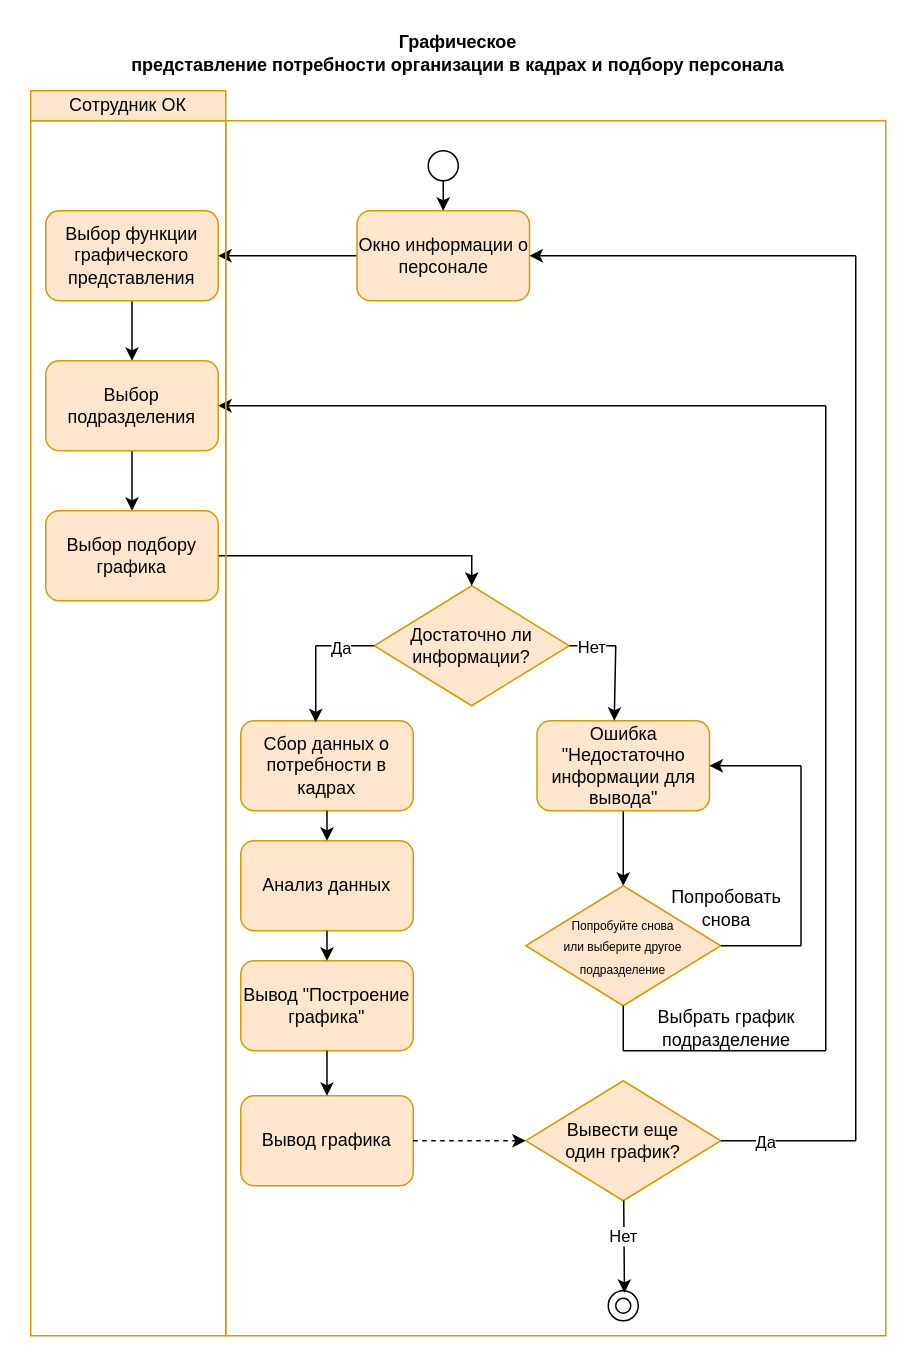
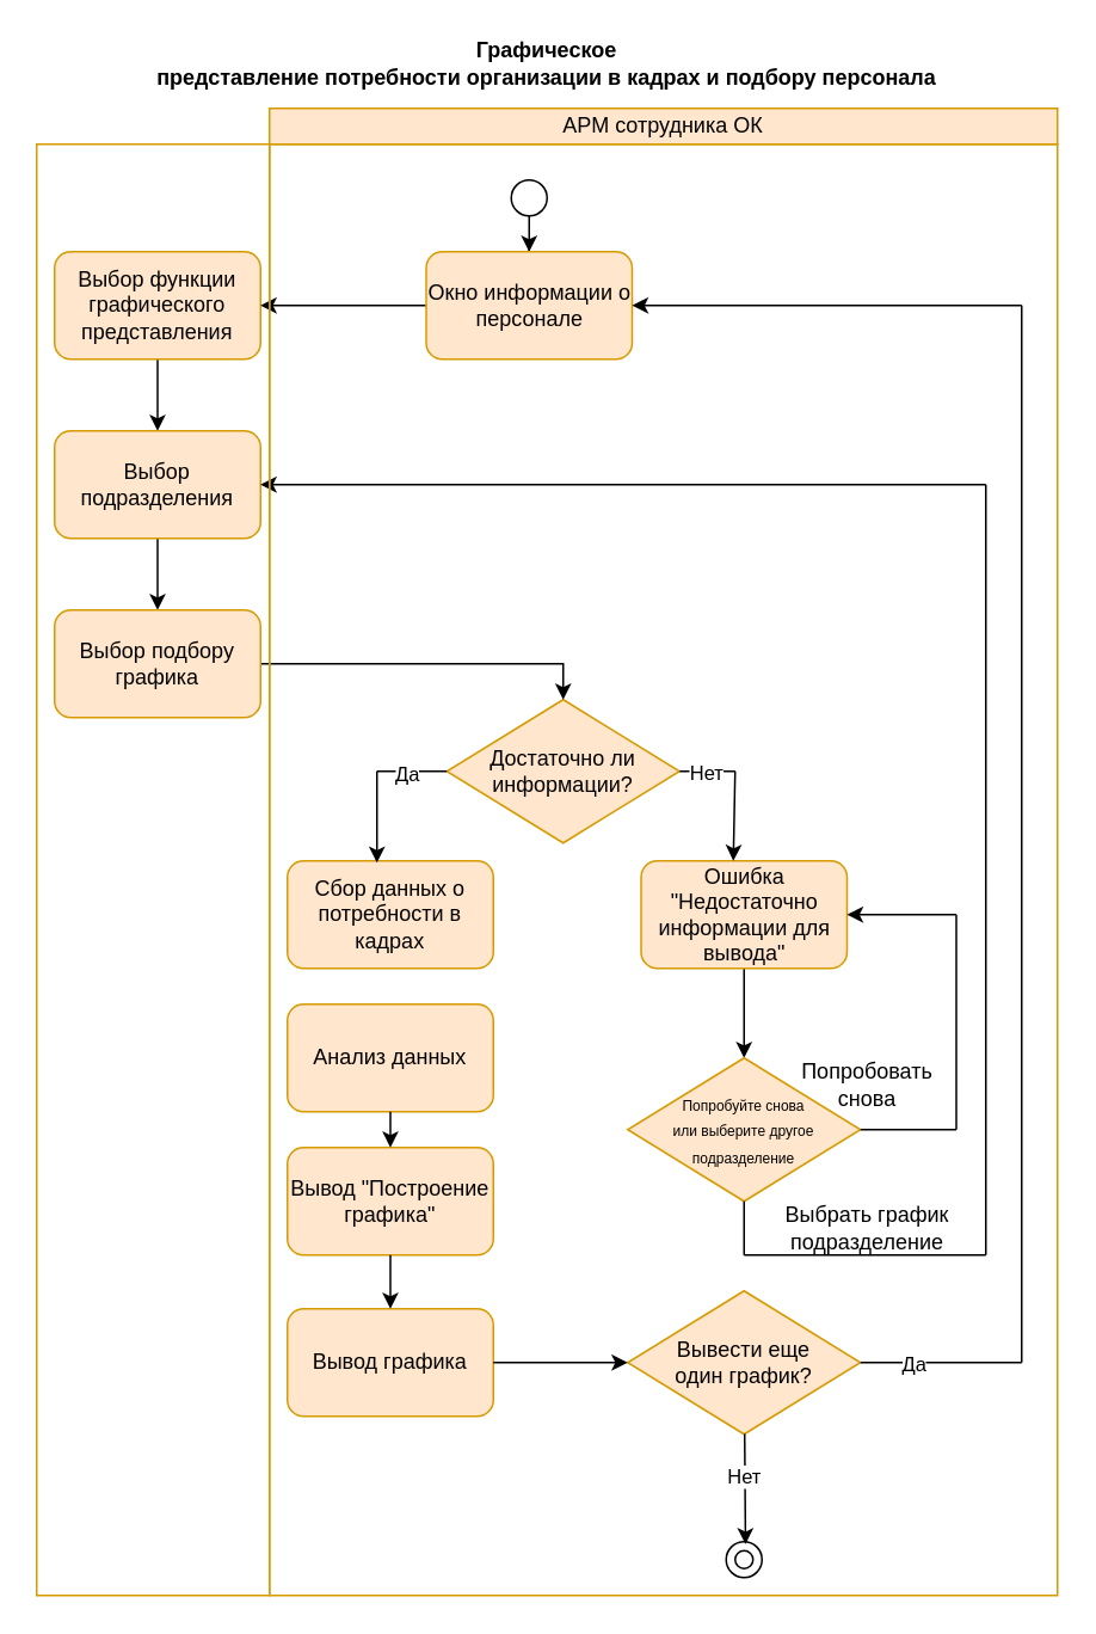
  <mxCell id="0" />
  <mxCell id="1" parent="0" />
- <mxCell id="2" value="Сотрудник ОК" style="rounded=0;whiteSpace=wrap;html=1;fillColor=#ffe6cc;strokeColor=#d79b00;" vertex="1" parent="1"><mxGeometry x="20" y="60" width="130" height="20" as="geometry" /></mxCell>
+ <mxCell id="3" value="АРМ сотрудника ОК" style="rounded=0;whiteSpace=wrap;html=1;fillColor=#ffe6cc;strokeColor=#d79b00;" vertex="1" parent="1"><mxGeometry x="150" y="60" width="440" height="20" as="geometry" /></mxCell>
  <mxCell id="4" value="&lt;strong&gt;Графическое&lt;br/&gt;представление потребности организации в кадрах и подбору персонала&lt;/strong&gt;" style="text;html=1;strokeColor=none;fillColor=none;align=center;verticalAlign=middle;whiteSpace=wrap;rounded=0;" vertex="1" parent="1"><mxGeometry x="20" y="20" width="570" height="30" as="geometry" /></mxCell>
  <mxCell id="5" value="" style="edgeStyle=orthogonalEdgeStyle;rounded=0;orthogonalLoop=1;jettySize=auto;html=1;" edge="1" parent="1" source="6" target="10"><mxGeometry relative="1" as="geometry" /></mxCell>
  <mxCell id="6" value="" style="ellipse;whiteSpace=wrap;html=1;" vertex="1" parent="1"><mxGeometry x="285" y="100" width="20" height="20" as="geometry" /></mxCell>
  <mxCell id="7" value="" style="edgeStyle=orthogonalEdgeStyle;rounded=0;orthogonalLoop=1;jettySize=auto;html=1;" edge="1" parent="1" source="8" target="15"><mxGeometry relative="1" as="geometry" /></mxCell>
  <mxCell id="8" value="Выбор функции графического представления" style="rounded=1;whiteSpace=wrap;html=1;fillColor=#ffe6cc;strokeColor=#d79b00;" vertex="1" parent="1"><mxGeometry x="30" y="140" width="115" height="60" as="geometry" /></mxCell>
  <mxCell id="9" value="" style="edgeStyle=orthogonalEdgeStyle;rounded=0;orthogonalLoop=1;jettySize=auto;html=1;" edge="1" parent="1" source="10" target="8"><mxGeometry relative="1" as="geometry" /></mxCell>
  <mxCell id="10" value="Окно информации о персонале" style="rounded=1;whiteSpace=wrap;html=1;fillColor=#ffe6cc;strokeColor=#d79b00;" vertex="1" parent="1"><mxGeometry x="237.5" y="140" width="115" height="60" as="geometry" /></mxCell>
  <mxCell id="11" value="Достаточно ли информации?" style="rhombus;whiteSpace=wrap;html=1;fillColor=#ffe6cc;strokeColor=#d79b00;" vertex="1" parent="1"><mxGeometry x="249" y="390" width="130" height="80" as="geometry" /></mxCell>
  <mxCell id="12" style="edgeStyle=orthogonalEdgeStyle;rounded=0;orthogonalLoop=1;jettySize=auto;html=1;entryX=0.5;entryY=0;entryDx=0;entryDy=0;" edge="1" parent="1" source="13" target="18"><mxGeometry relative="1" as="geometry" /></mxCell>
  <mxCell id="13" value="Ошибка &quot;Недостаточно информации для вывода&quot;" style="rounded=1;whiteSpace=wrap;html=1;fillColor=#ffe6cc;strokeColor=#d79b00;" vertex="1" parent="1"><mxGeometry x="357.5" y="480" width="115" height="60" as="geometry" /></mxCell>
  <mxCell id="14" value="" style="edgeStyle=orthogonalEdgeStyle;rounded=0;orthogonalLoop=1;jettySize=auto;html=1;" edge="1" parent="1" source="15" target="17"><mxGeometry relative="1" as="geometry" /></mxCell>
  <mxCell id="15" value="Выбор подразделения" style="rounded=1;whiteSpace=wrap;html=1;fillColor=#ffe6cc;strokeColor=#d79b00;" vertex="1" parent="1"><mxGeometry x="30" y="240" width="115" height="60" as="geometry" /></mxCell>
  <mxCell id="16" style="edgeStyle=orthogonalEdgeStyle;rounded=0;orthogonalLoop=1;jettySize=auto;html=1;entryX=0.5;entryY=0;entryDx=0;entryDy=0;" edge="1" parent="1" source="17" target="11"><mxGeometry relative="1" as="geometry" /></mxCell>
  <mxCell id="17" value="Выбор подбору графика" style="rounded=1;whiteSpace=wrap;html=1;fillColor=#ffe6cc;strokeColor=#d79b00;" vertex="1" parent="1"><mxGeometry x="30" y="340" width="115" height="60" as="geometry" /></mxCell>
  <mxCell id="18" value="&lt;font style=&quot;font-size: 8px;&quot;&gt;Попробуйте снова &lt;br&gt;или выберите другое подразделение&lt;/font&gt;" style="rhombus;whiteSpace=wrap;html=1;fillColor=#ffe6cc;strokeColor=#d79b00;" vertex="1" parent="1"><mxGeometry x="350" y="590" width="130" height="80" as="geometry" /></mxCell>
  <mxCell id="19" value="" style="endArrow=none;html=1;rounded=0;" edge="1" parent="1" source="18"><mxGeometry width="50" height="50" relative="1" as="geometry"><mxPoint x="523.5" y="630" as="sourcePoint" /><mxPoint x="513.5" y="630" as="targetPoint" /></mxGeometry></mxCell>
  <mxCell id="20" value="Попробовать снова" style="text;html=1;strokeColor=none;fillColor=none;align=center;verticalAlign=middle;whiteSpace=wrap;rounded=0;" vertex="1" parent="1"><mxGeometry x="453.5" y="590" width="60" height="30" as="geometry" /></mxCell>
  <mxCell id="21" value="" style="endArrow=none;html=1;rounded=0;" edge="1" parent="1"><mxGeometry width="50" height="50" relative="1" as="geometry"><mxPoint x="513.5" y="630" as="sourcePoint" /><mxPoint x="533.5" y="630" as="targetPoint" /></mxGeometry></mxCell>
  <mxCell id="22" value="" style="endArrow=none;html=1;rounded=0;" edge="1" parent="1"><mxGeometry width="50" height="50" relative="1" as="geometry"><mxPoint x="533.5" y="630" as="sourcePoint" /><mxPoint x="533.5" y="510" as="targetPoint" /></mxGeometry></mxCell>
  <mxCell id="23" value="" style="endArrow=classic;html=1;rounded=0;" edge="1" parent="1" target="13"><mxGeometry width="50" height="50" relative="1" as="geometry"><mxPoint x="533.5" y="510" as="sourcePoint" /><mxPoint x="603.5" y="440" as="targetPoint" /></mxGeometry></mxCell>
  <mxCell id="24" value="Вывод &quot;Построение графика&quot;" style="rounded=1;whiteSpace=wrap;html=1;fillColor=#ffe6cc;strokeColor=#d79b00;" vertex="1" parent="1"><mxGeometry x="160" y="640" width="115" height="60" as="geometry" /></mxCell>
  <mxCell id="25" value="Вывод графика" style="rounded=1;whiteSpace=wrap;html=1;fillColor=#ffe6cc;strokeColor=#d79b00;" vertex="1" parent="1"><mxGeometry x="160" y="730" width="115" height="60" as="geometry" /></mxCell>
  <mxCell id="26" value="Сбор данных о потребности в кадрах" style="rounded=1;whiteSpace=wrap;html=1;fillColor=#ffe6cc;strokeColor=#d79b00;" vertex="1" parent="1"><mxGeometry x="160" y="480" width="115" height="60" as="geometry" /></mxCell>
  <mxCell id="27" value="Анализ данных" style="rounded=1;whiteSpace=wrap;html=1;fillColor=#ffe6cc;strokeColor=#d79b00;" vertex="1" parent="1"><mxGeometry x="160" y="560" width="115" height="60" as="geometry" /></mxCell>
  <mxCell id="28" value="&lt;font style=&quot;font-size: 12px;&quot;&gt;Вывести еще &lt;br&gt;один график?&lt;/font&gt;" style="rhombus;whiteSpace=wrap;html=1;fillColor=#ffe6cc;strokeColor=#d79b00;" vertex="1" parent="1"><mxGeometry x="350" y="720" width="130" height="80" as="geometry" /></mxCell>
  <mxCell id="29" value="" style="endArrow=none;html=1;rounded=0;" edge="1" parent="1" source="18"><mxGeometry width="50" height="50" relative="1" as="geometry"><mxPoint x="510" y="710" as="sourcePoint" /><mxPoint x="415" y="700" as="targetPoint" /></mxGeometry></mxCell>
  <mxCell id="30" value="" style="endArrow=none;html=1;rounded=0;" edge="1" parent="1"><mxGeometry width="50" height="50" relative="1" as="geometry"><mxPoint x="415" y="700" as="sourcePoint" /><mxPoint x="550" y="700" as="targetPoint" /></mxGeometry></mxCell>
  <mxCell id="31" value="Выбрать график подразделение" style="text;html=1;strokeColor=none;fillColor=none;align=center;verticalAlign=middle;whiteSpace=wrap;rounded=0;" vertex="1" parent="1"><mxGeometry x="428.5" y="670" width="110" height="30" as="geometry" /></mxCell>
  <mxCell id="32" value="" style="endArrow=none;html=1;rounded=0;" edge="1" parent="1"><mxGeometry width="50" height="50" relative="1" as="geometry"><mxPoint x="550" y="700" as="sourcePoint" /><mxPoint x="550" y="270" as="targetPoint" /></mxGeometry></mxCell>
  <mxCell id="33" value="" style="endArrow=classic;html=1;rounded=0;" edge="1" parent="1" target="15"><mxGeometry width="50" height="50" relative="1" as="geometry"><mxPoint x="550" y="270" as="sourcePoint" /><mxPoint x="340" y="310" as="targetPoint" /></mxGeometry></mxCell>
  <mxCell id="34" value="" style="endArrow=none;html=1;rounded=0;" edge="1" parent="1" source="28"><mxGeometry width="50" height="50" relative="1" as="geometry"><mxPoint x="510" y="790" as="sourcePoint" /><mxPoint x="570" y="760" as="targetPoint" /></mxGeometry></mxCell>
  <mxCell id="35" value="Да" style="edgeLabel;html=1;align=center;verticalAlign=middle;resizable=0;points=[];" vertex="1" connectable="0" parent="34"><mxGeometry x="-0.365" relative="1" as="geometry"><mxPoint as="offset" /></mxGeometry></mxCell>
  <mxCell id="36" value="" style="endArrow=none;html=1;rounded=0;" edge="1" parent="1"><mxGeometry width="50" height="50" relative="1" as="geometry"><mxPoint x="570" y="760" as="sourcePoint" /><mxPoint x="570" y="170" as="targetPoint" /></mxGeometry></mxCell>
  <mxCell id="37" value="" style="endArrow=classic;html=1;rounded=0;" edge="1" parent="1" target="10"><mxGeometry width="50" height="50" relative="1" as="geometry"><mxPoint x="570" y="170" as="sourcePoint" /><mxPoint x="460" y="160" as="targetPoint" /></mxGeometry></mxCell>
  <mxCell id="38" value="" style="ellipse;whiteSpace=wrap;html=1;" vertex="1" parent="1"><mxGeometry x="405" y="860" width="20" height="20" as="geometry" /></mxCell>
  <mxCell id="39" value="" style="ellipse;whiteSpace=wrap;html=1;" vertex="1" parent="1"><mxGeometry x="410" y="865" width="10" height="10" as="geometry" /></mxCell>
  <mxCell id="40" value="" style="endArrow=classic;html=1;rounded=0;entryX=0.58;entryY=-0.36;entryDx=0;entryDy=0;entryPerimeter=0;" edge="1" parent="1" source="28" target="39"><mxGeometry width="50" height="50" relative="1" as="geometry"><mxPoint x="450" y="850" as="sourcePoint" /><mxPoint x="500" y="800" as="targetPoint" /></mxGeometry></mxCell>
  <mxCell id="41" value="Нет" style="edgeLabel;html=1;align=center;verticalAlign=middle;resizable=0;points=[];" vertex="1" connectable="0" parent="40"><mxGeometry x="-0.208" y="-1" relative="1" as="geometry"><mxPoint as="offset" /></mxGeometry></mxCell>
  <mxCell id="42" value="" style="endArrow=none;html=1;rounded=0;exitX=1;exitY=0.5;exitDx=0;exitDy=0;" edge="1" parent="1" source="11"><mxGeometry width="50" height="50" relative="1" as="geometry"><mxPoint x="430" y="450" as="sourcePoint" /><mxPoint x="410" y="430" as="targetPoint" /></mxGeometry></mxCell>
  <mxCell id="43" value="Нет" style="edgeLabel;html=1;align=center;verticalAlign=middle;resizable=0;points=[];" vertex="1" connectable="0" parent="42"><mxGeometry x="0.29" y="2" relative="1" as="geometry"><mxPoint x="-6" y="2" as="offset" /></mxGeometry></mxCell>
  <mxCell id="44" value="" style="endArrow=classic;html=1;rounded=0;" edge="1" parent="1"><mxGeometry width="50" height="50" relative="1" as="geometry"><mxPoint x="410" y="430" as="sourcePoint" /><mxPoint x="409" y="480" as="targetPoint" /></mxGeometry></mxCell>
  <mxCell id="45" value="" style="endArrow=none;html=1;rounded=0;entryX=0;entryY=0.5;entryDx=0;entryDy=0;" edge="1" parent="1" target="11"><mxGeometry width="50" height="50" relative="1" as="geometry"><mxPoint x="210" y="430" as="sourcePoint" /><mxPoint x="210" y="440" as="targetPoint" /></mxGeometry></mxCell>
  <mxCell id="46" value="Да" style="edgeLabel;html=1;align=center;verticalAlign=middle;resizable=0;points=[];" vertex="1" connectable="0" parent="45"><mxGeometry x="-0.19" y="-1" relative="1" as="geometry"><mxPoint as="offset" /></mxGeometry></mxCell>
  <mxCell id="47" value="" style="endArrow=classic;html=1;rounded=0;" edge="1" parent="1"><mxGeometry width="50" height="50" relative="1" as="geometry"><mxPoint x="210" y="430" as="sourcePoint" /><mxPoint x="210" y="481" as="targetPoint" /></mxGeometry></mxCell>
- <mxCell id="48" value="" style="endArrow=classic;html=1;rounded=0;" edge="1" parent="1" source="26" target="27"><mxGeometry width="50" height="50" relative="1" as="geometry"><mxPoint x="280" y="610" as="sourcePoint" /><mxPoint x="330" y="560" as="targetPoint" /></mxGeometry></mxCell>
  <mxCell id="49" value="" style="endArrow=classic;html=1;rounded=0;" edge="1" parent="1" source="27" target="24"><mxGeometry width="50" height="50" relative="1" as="geometry"><mxPoint x="90" y="670" as="sourcePoint" /><mxPoint x="140" y="620" as="targetPoint" /></mxGeometry></mxCell>
  <mxCell id="50" value="" style="endArrow=classic;html=1;rounded=0;" edge="1" parent="1" source="24" target="25"><mxGeometry width="50" height="50" relative="1" as="geometry"><mxPoint x="40" y="750" as="sourcePoint" /><mxPoint x="90" y="700" as="targetPoint" /></mxGeometry></mxCell>
- <mxCell id="51" value="" style="endArrow=classic;html=1;rounded=0;dashed=1;" edge="1" parent="1" source="25" target="28"><mxGeometry width="50" height="50" relative="1" as="geometry"><mxPoint x="240" y="850" as="sourcePoint" /><mxPoint x="290" y="800" as="targetPoint" /></mxGeometry></mxCell>
+ <mxCell id="51" value="" style="endArrow=classic;html=1;rounded=0;" edge="1" parent="1" source="25" target="28"><mxGeometry width="50" height="50" relative="1" as="geometry"><mxPoint x="240" y="850" as="sourcePoint" /><mxPoint x="290" y="800" as="targetPoint" /></mxGeometry></mxCell>
  <mxCell id="52" value="" style="rounded=0;whiteSpace=wrap;html=1;fillColor=none;strokeColor=#d79b00;" vertex="1" parent="1"><mxGeometry x="20" y="80" width="130" height="810" as="geometry" /></mxCell>
  <mxCell id="53" value="" style="rounded=0;whiteSpace=wrap;html=1;fillColor=none;strokeColor=#d79b00;" vertex="1" parent="1"><mxGeometry x="150" y="80" width="440" height="810" as="geometry" /></mxCell>
